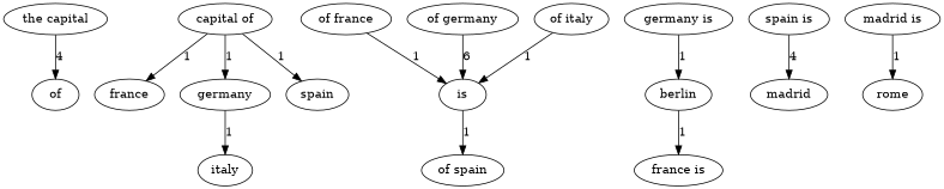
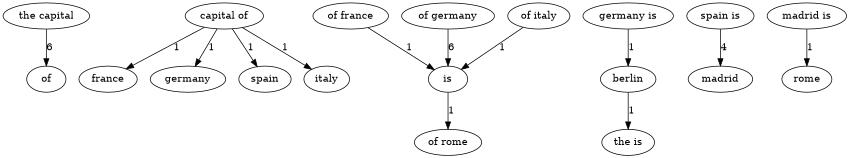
  digraph {
    "the capital"
    of
    "capital of"
    france
    germany
    spain
    italy
    "of france"
    is
-   "of spain"
+   "of spain" [label="of rome"]
    berlin
-   "france is"
+   "france is" [label="the is"]
    "of germany"
    "germany is"
    "spain is"
    madrid
    "of italy"
    n18 [label="madrid is"]
    rome
-   "the capital" -> of [label=4]
+   "the capital" -> of [label=6]
    "capital of" -> france [label=1]
    "capital of" -> germany [label=1]
    "capital of" -> spain [label=1]
-   germany -> italy [label=1]
+   "capital of" -> italy [label=1]
    "of france" -> is [label=1]
    is -> "of spain" [label=1]
    berlin -> "france is" [label=1]
    "of germany" -> is [label=6]
    "germany is" -> berlin [label=1]
    "spain is" -> madrid [label=4]
    "of italy" -> is [label=1]
    n18 -> rome [label=1]
  }
